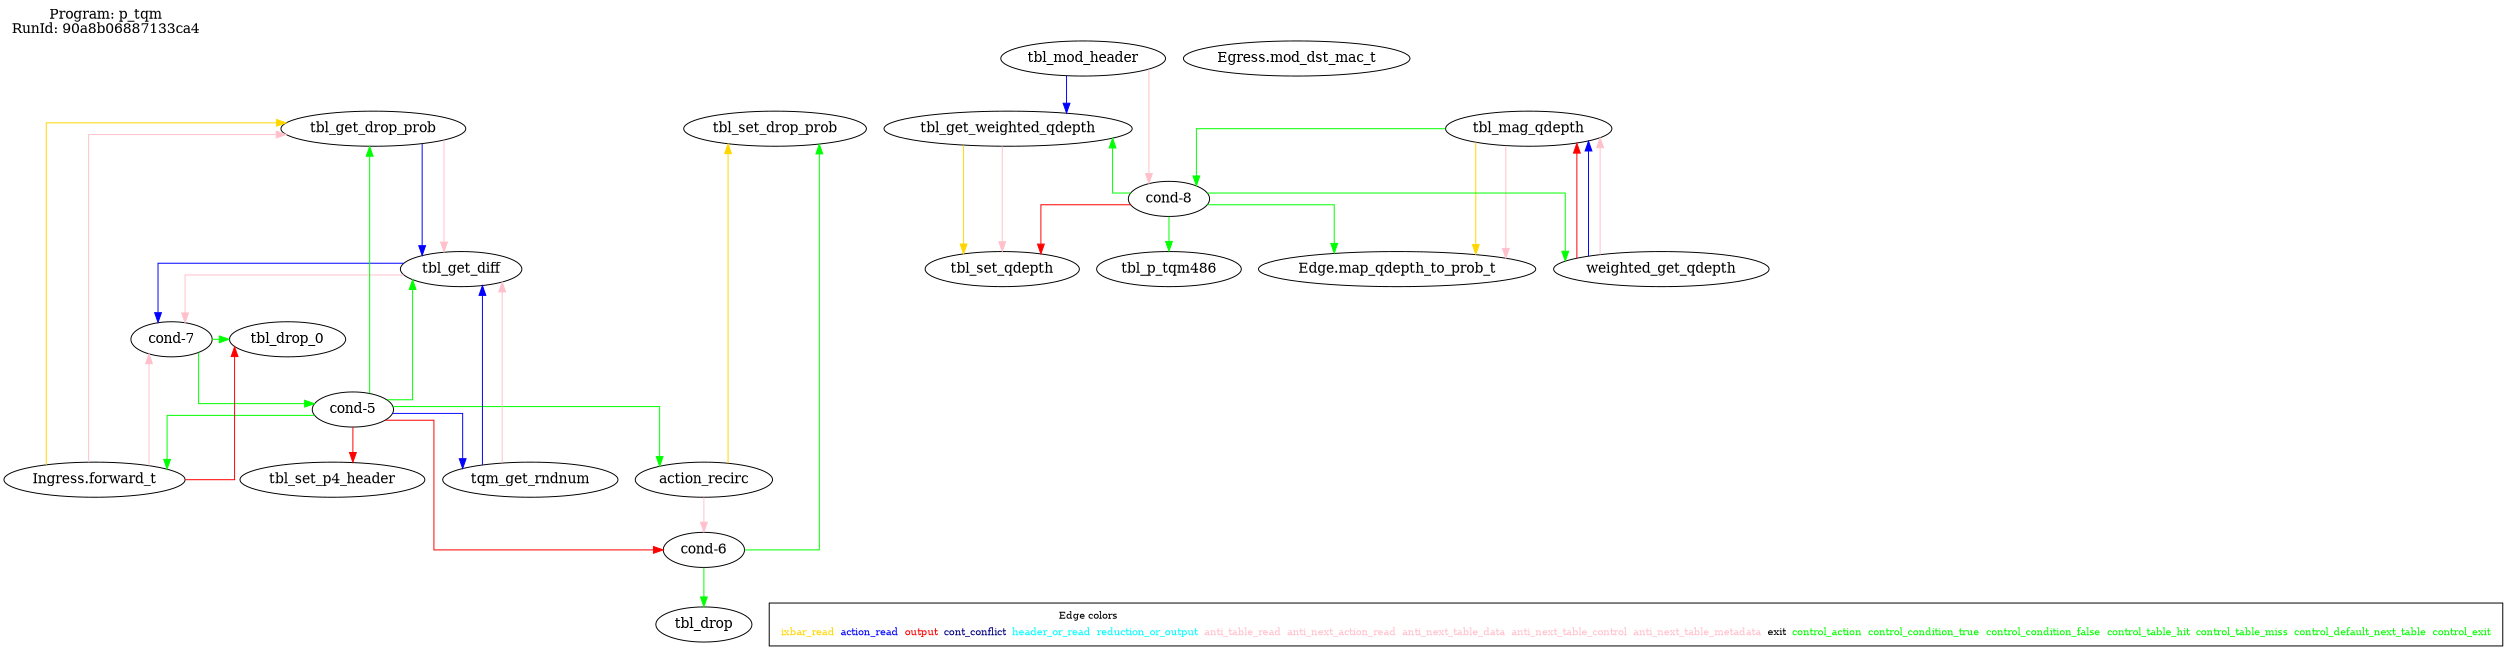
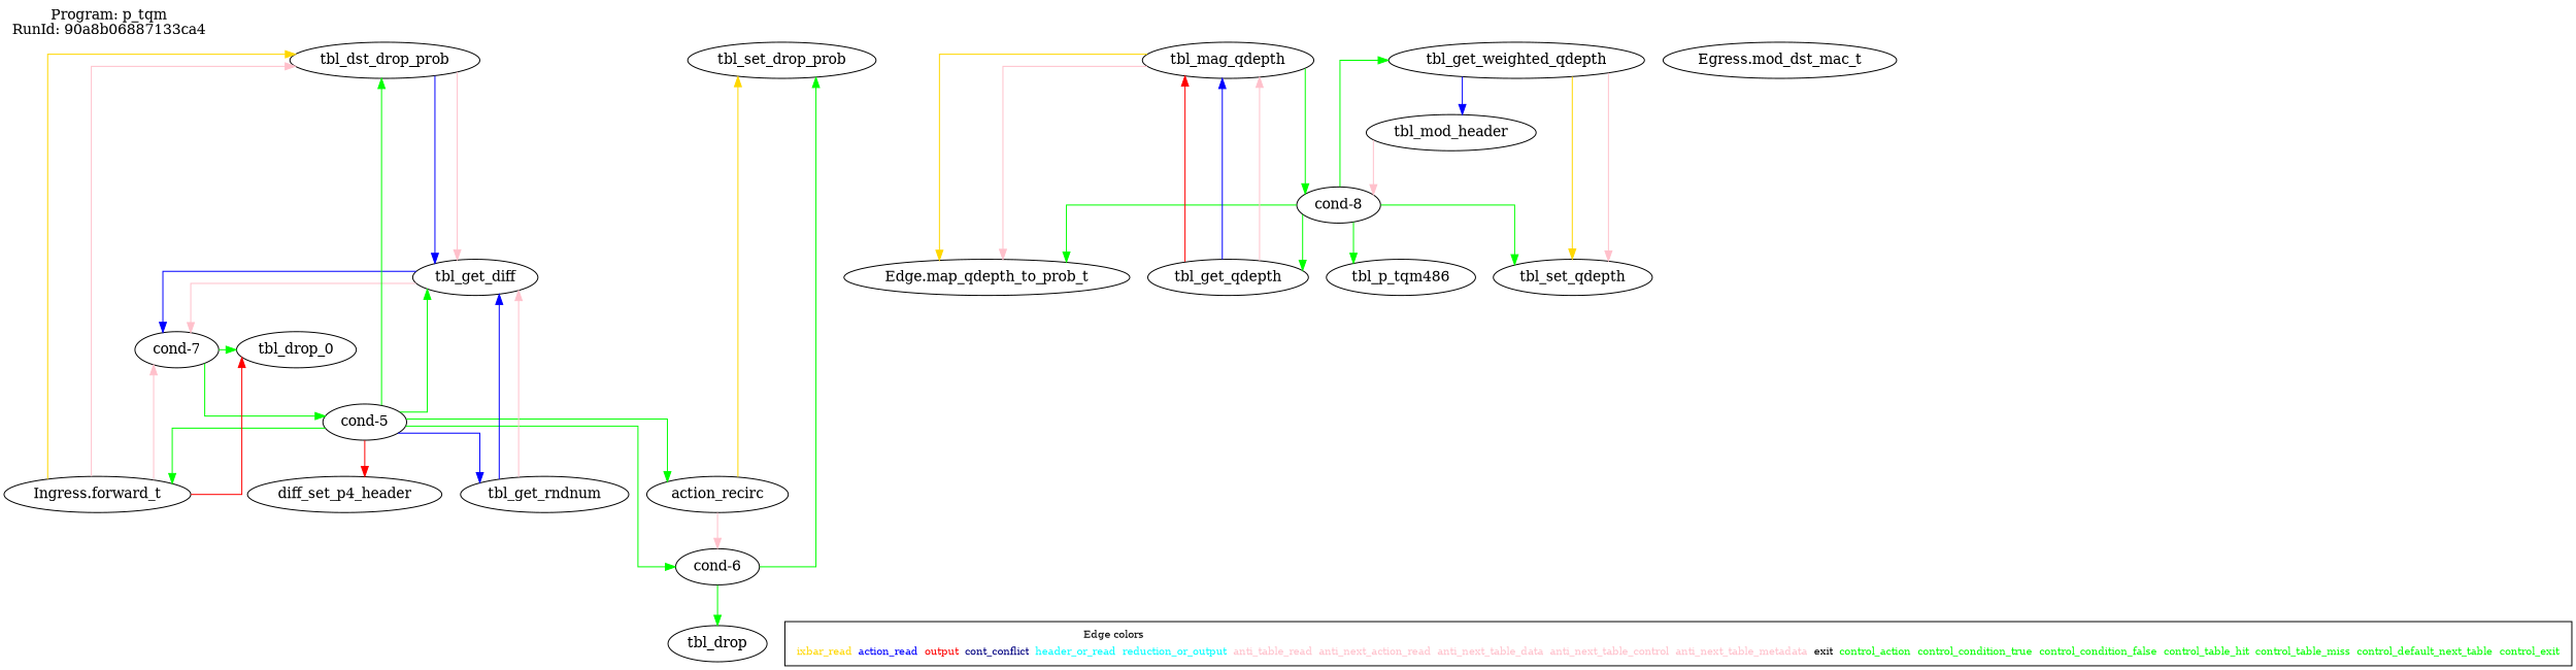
  digraph {
    label="Program: p_tqm\nRunId: 90a8b06887133ca4\n"
    labeljust=l
    labelloc=t
    rankdir=TB
    splines=ortho
    edge [color=green]
    tbl_set_drop_prob
-   tbl_get_drop_prob
+   tbl_get_drop_prob [label=tbl_dst_drop_prob]
    tbl_mag_qdepth
    tbl_get_weighted_qdepth
    tbl_get_diff
    n6 [label="Edge.map_qdepth_to_prob_t"]
    tbl_set_qdepth
    "cond-7"
    tbl_drop_0
    n10 [fontsize=10 label=<<table border="0" cellborder="0"><tr><td colspan="8">Edge colors</td></tr><tr><td><font color="gold">ixbar_read</font></td><td><font color="blue">action_read</font></td><td><font color="red">output</font></td><td><font color="navy">cont_conflict</font></td><td><font color="cyan">header_or_read</font></td><td><font color="cyan">reduction_or_output</font></td><td><font color="pink">anti_table_read</font></td><td><font color="pink">anti_next_action_read</font></td><td><font color="pink">anti_next_table_data</font></td><td><font color="pink">anti_next_table_control</font></td><td><font color="pink">anti_next_table_metadata</font></td><td><font color="black">exit</font></td><td><font color="green">control_action</font></td><td><font color="green">control_condition_true</font></td><td><font color="green">control_condition_false</font></td><td><font color="green">control_table_hit</font></td><td><font color="green">control_table_miss</font></td><td><font color="green">control_default_next_table</font></td><td><font color="green">control_exit</font></td></tr></table>> shape=record]
    "cond-8"
    "cond-5"
    n13 [label=action_recirc]
    "cond-6"
    "Ingress.forward_t"
-   tbl_set_p4_header
-   tbl_get_rndnum [label=tqm_get_rndnum]
+   tbl_set_p4_header [label=diff_set_p4_header]
+   tbl_get_rndnum
    tbl_drop
    tbl_p_tqm486
-   tbl_get_qdepth [label=weighted_get_qdepth]
+   tbl_get_qdepth
    tbl_mod_header
    "Egress.mod_dst_mac_t"
    subgraph sub_1 {
      rank=same
      tbl_set_drop_prob
      tbl_get_drop_prob
      tbl_mag_qdepth
      tbl_get_weighted_qdepth
    }
    subgraph sub_2 {
      rank=same
      tbl_get_diff
      n6
      tbl_set_qdepth
    }
    subgraph sub_3 {
      rank=same
      "cond-7"
      tbl_drop_0
    }
    subgraph sub_4 {
      rank=max
      subgraph cluster_5 {
        rank=max
        n10
      }
    }
    tbl_get_drop_prob -> tbl_get_diff [color=blue]
    tbl_get_drop_prob -> tbl_get_diff [color=pink]
    tbl_mag_qdepth -> n6 [color=gold]
    tbl_mag_qdepth -> n6 [color=pink]
    tbl_mag_qdepth -> "cond-8"
    tbl_get_weighted_qdepth -> tbl_set_qdepth [color=gold]
    tbl_get_weighted_qdepth -> tbl_set_qdepth [color=pink]
    tbl_get_diff -> "cond-7" [color=blue]
    tbl_get_diff -> "cond-7" [color=pink]
    "cond-7" -> tbl_drop_0
    "cond-7" -> "cond-5"
    "cond-8" -> tbl_get_weighted_qdepth
    "cond-8" -> n6
-   "cond-8" -> tbl_set_qdepth [color=red]
+   "cond-8" -> tbl_set_qdepth
    "cond-8" -> tbl_p_tqm486
    "cond-8" -> tbl_get_qdepth
    "cond-5" -> tbl_get_drop_prob
    "cond-5" -> tbl_get_diff
    "cond-5" -> n13
-   "cond-5" -> "cond-6" [color=red]
+   "cond-5" -> "cond-6"
    "cond-5" -> "Ingress.forward_t"
    "cond-5" -> tbl_set_p4_header [color=red]
    "cond-5" -> tbl_get_rndnum [color=blue]
    n13 -> tbl_set_drop_prob [color=gold]
    n13 -> "cond-6" [color=pink]
    "cond-6" -> tbl_set_drop_prob
    "cond-6" -> tbl_drop
    "Ingress.forward_t" -> tbl_get_drop_prob [color=gold]
    "Ingress.forward_t" -> tbl_get_drop_prob [color=pink]
    "Ingress.forward_t" -> "cond-7" [color=pink]
    "Ingress.forward_t" -> tbl_drop_0 [color=red]
    tbl_get_rndnum -> tbl_get_diff [color=blue]
    tbl_get_rndnum -> tbl_get_diff [color=pink]
    tbl_get_qdepth -> tbl_mag_qdepth [color=red]
    tbl_get_qdepth -> tbl_mag_qdepth [color=blue]
    tbl_get_qdepth -> tbl_mag_qdepth [color=pink]
-   tbl_mod_header -> tbl_get_weighted_qdepth [color=blue]
+   tbl_get_weighted_qdepth -> tbl_mod_header [color=blue]
    tbl_mod_header -> "cond-8" [color=pink]
  }
